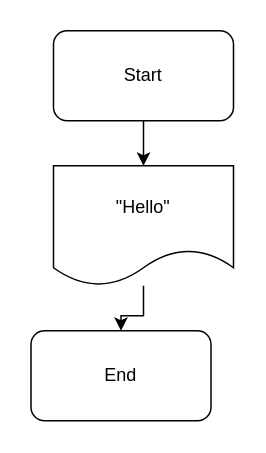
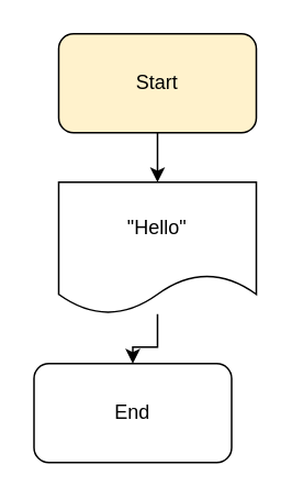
  <mxCell id="0" />
  <mxCell id="1" parent="0" />
- <mxCell id="2" value="Start" style="rounded=1;whiteSpace=wrap;html=1;" parent="1" vertex="1"><mxGeometry x="35" y="20" width="120" height="60" as="geometry" /></mxCell>
+ <mxCell id="2" value="Start" style="rounded=1;whiteSpace=wrap;html=1;fillColor=#fff2cc;" parent="1" vertex="1"><mxGeometry x="35" y="20" width="120" height="60" as="geometry" /></mxCell>
  <mxCell id="3" value="" style="endArrow=classic;html=1;rounded=0;" parent="1" target="6" edge="1"><mxGeometry width="50" height="50" relative="1" as="geometry"><mxPoint x="95" y="80" as="sourcePoint" /><mxPoint x="95" y="220" as="targetPoint" /></mxGeometry></mxCell>
  <mxCell id="4" value="End" style="rounded=1;whiteSpace=wrap;html=1;" parent="1" vertex="1"><mxGeometry x="20" y="220" width="120" height="60" as="geometry" /></mxCell>
  <mxCell id="5" value="" style="edgeStyle=orthogonalEdgeStyle;rounded=0;orthogonalLoop=1;jettySize=auto;html=1;" parent="1" source="6" target="4" edge="1"><mxGeometry relative="1" as="geometry" /></mxCell>
  <mxCell id="6" value="&quot;Hello&quot;" style="shape=document;whiteSpace=wrap;html=1;boundedLbl=1;" parent="1" vertex="1"><mxGeometry x="35" y="110" width="120" height="80" as="geometry" /></mxCell>
